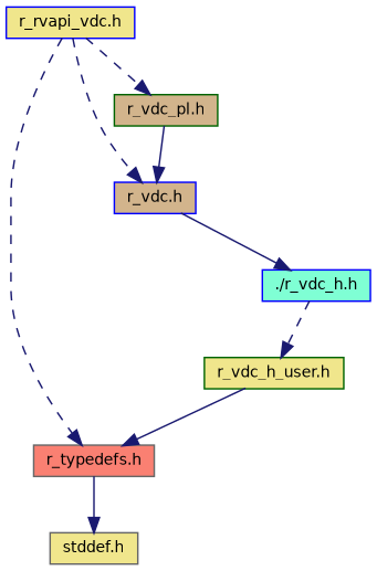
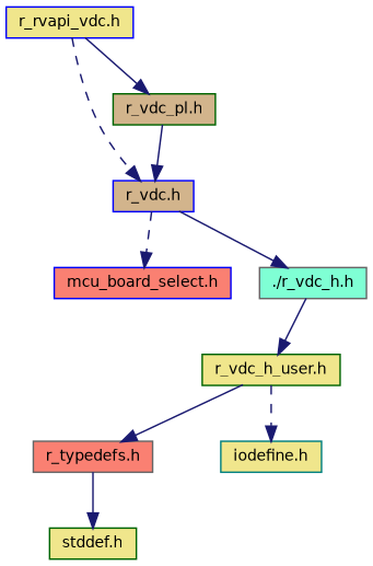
  digraph {
    node [color=blue fillcolor=khaki fontname=Helvetica fontsize=10 shape=record style=filled]
    edge [color=midnightblue fontname=Helvetica fontsize=10 labelfontname=Helvetica labelfontsize=10 style=dashed]
    n1 [fontcolor=black height=0.2 label="r_rvapi_vdc.h" width=0.4]
    n2 [color=gray40 fillcolor=salmon height=0.2 label="r_typedefs.h" width=0.4]
    n3 [fillcolor=tan height=0.2 label="r_vdc.h" width=0.4]
    n4 [color=darkgreen fillcolor=tan height=0.2 label="r_vdc_pl.h" width=0.4]
-   n6 [color=gray40 height=0.2 label="stddef.h" width=0.4]
-   n7 [fillcolor=aquamarine height=0.2 label="./r_vdc_h.h" width=0.4]
+   n5 [fillcolor=salmon height=0.2 label="mcu_board_select.h" width=0.4]
+   n6 [color=darkgreen height=0.2 label="stddef.h" width=0.4]
+   n7 [color=gray40 fillcolor=aquamarine height=0.2 label="./r_vdc_h.h" width=0.4]
    n8 [color=darkgreen height=0.2 label="r_vdc_h_user.h" width=0.4]
-   n1 -> n2
+   n9 [color=teal height=0.2 label="iodefine.h" width=0.4]
    n1 -> n3
-   n1 -> n4
+   n1 -> n4 [style=solid]
    n2 -> n6 [style=solid]
+   n3 -> n5
    n3 -> n7 [style=solid]
    n4 -> n3 [style=solid]
-   n7 -> n8
+   n7 -> n8 [style=solid]
    n8 -> n2 [style=solid]
+   n8 -> n9
  }
